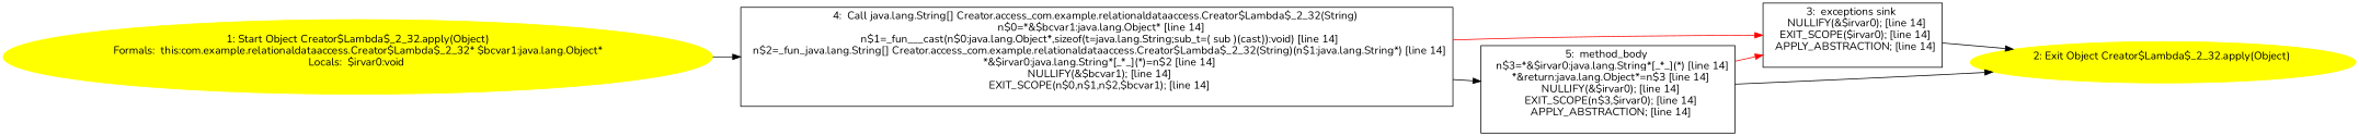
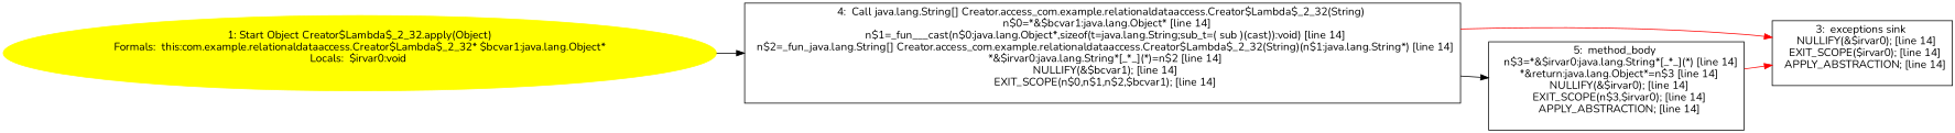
  digraph {
    rankdir=LR
    fontname=Nunito
    node [fontname=Nunito shape=box]
    edge [fontname=Nunito]
    n1 [color=yellow label="1: Start Object Creator$Lambda$_2_32.apply(Object)\nFormals:  this:com.example.relationaldataaccess.Creator$Lambda$_2_32* $bcvar1:java.lang.Object*\nLocals:  $irvar0:void \n  " style=filled shape=""]
    n2 [label="4:  Call java.lang.String[] Creator.access_com.example.relationaldataaccess.Creator$Lambda$_2_32(String) \n   n$0=*&$bcvar1:java.lang.Object* [line 14]\n  n$1=_fun___cast(n$0:java.lang.Object*,sizeof(t=java.lang.String;sub_t=( sub )(cast)):void) [line 14]\n  n$2=_fun_java.lang.String[] Creator.access_com.example.relationaldataaccess.Creator$Lambda$_2_32(String)(n$1:java.lang.String*) [line 14]\n  *&$irvar0:java.lang.String*[_*_](*)=n$2 [line 14]\n  NULLIFY(&$bcvar1); [line 14]\n  EXIT_SCOPE(n$0,n$1,n$2,$bcvar1); [line 14]\n "]
    n3 [label="3:  exceptions sink \n   NULLIFY(&$irvar0); [line 14]\n  EXIT_SCOPE($irvar0); [line 14]\n  APPLY_ABSTRACTION; [line 14]\n "]
    n4 [label="5:  method_body \n   n$3=*&$irvar0:java.lang.String*[_*_](*) [line 14]\n  *&return:java.lang.Object*=n$3 [line 14]\n  NULLIFY(&$irvar0); [line 14]\n  EXIT_SCOPE(n$3,$irvar0); [line 14]\n  APPLY_ABSTRACTION; [line 14]\n "]
-   n5 [color=yellow label="2: Exit Object Creator$Lambda$_2_32.apply(Object) \n  " style=filled shape=""]
    n1 -> n2
    n2 -> n3 [color=red]
    n2 -> n4
-   n3 -> n5
    n4 -> n3 [color=red]
-   n4 -> n5
  }
